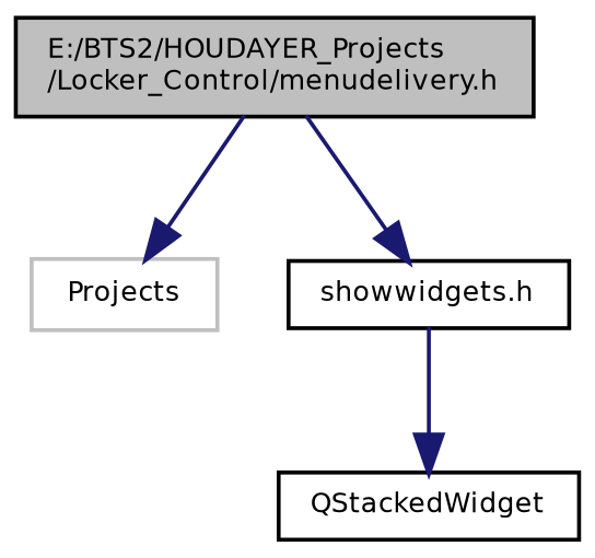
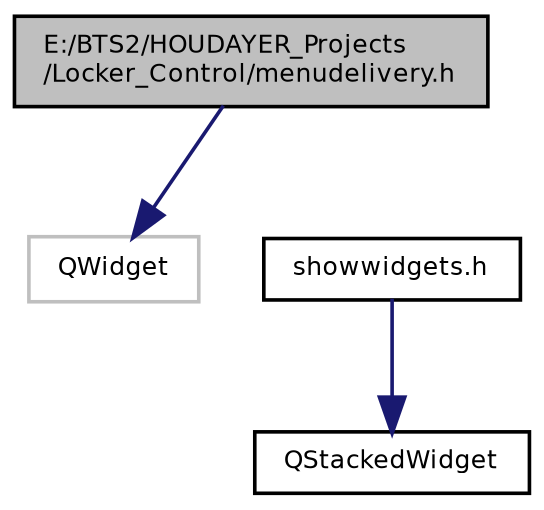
  digraph {
    node [color=black fontname=Helvetica fontsize=7 shape=record]
    edge [color=midnightblue fontname=Helvetica fontsize=7 labelfontname=Helvetica labelfontsize=7 style=solid]
    n1 [fillcolor=grey75 fontcolor=black height=0.2 label="E:/BTS2/HOUDAYER_Projects\l/Locker_Control/menudelivery.h" style=filled width=0.4]
-   n2 [color=grey75 height=0.2 label=Projects width=0.4]
+   n2 [color=grey75 height=0.2 label=QWidget width=0.4]
    n3 [height=0.2 label="showwidgets.h" width=0.4]
    n4 [height=0.2 label=QStackedWidget width=0.4]
    n1 -> n2
-   n1 -> n3
    n3 -> n4
  }
